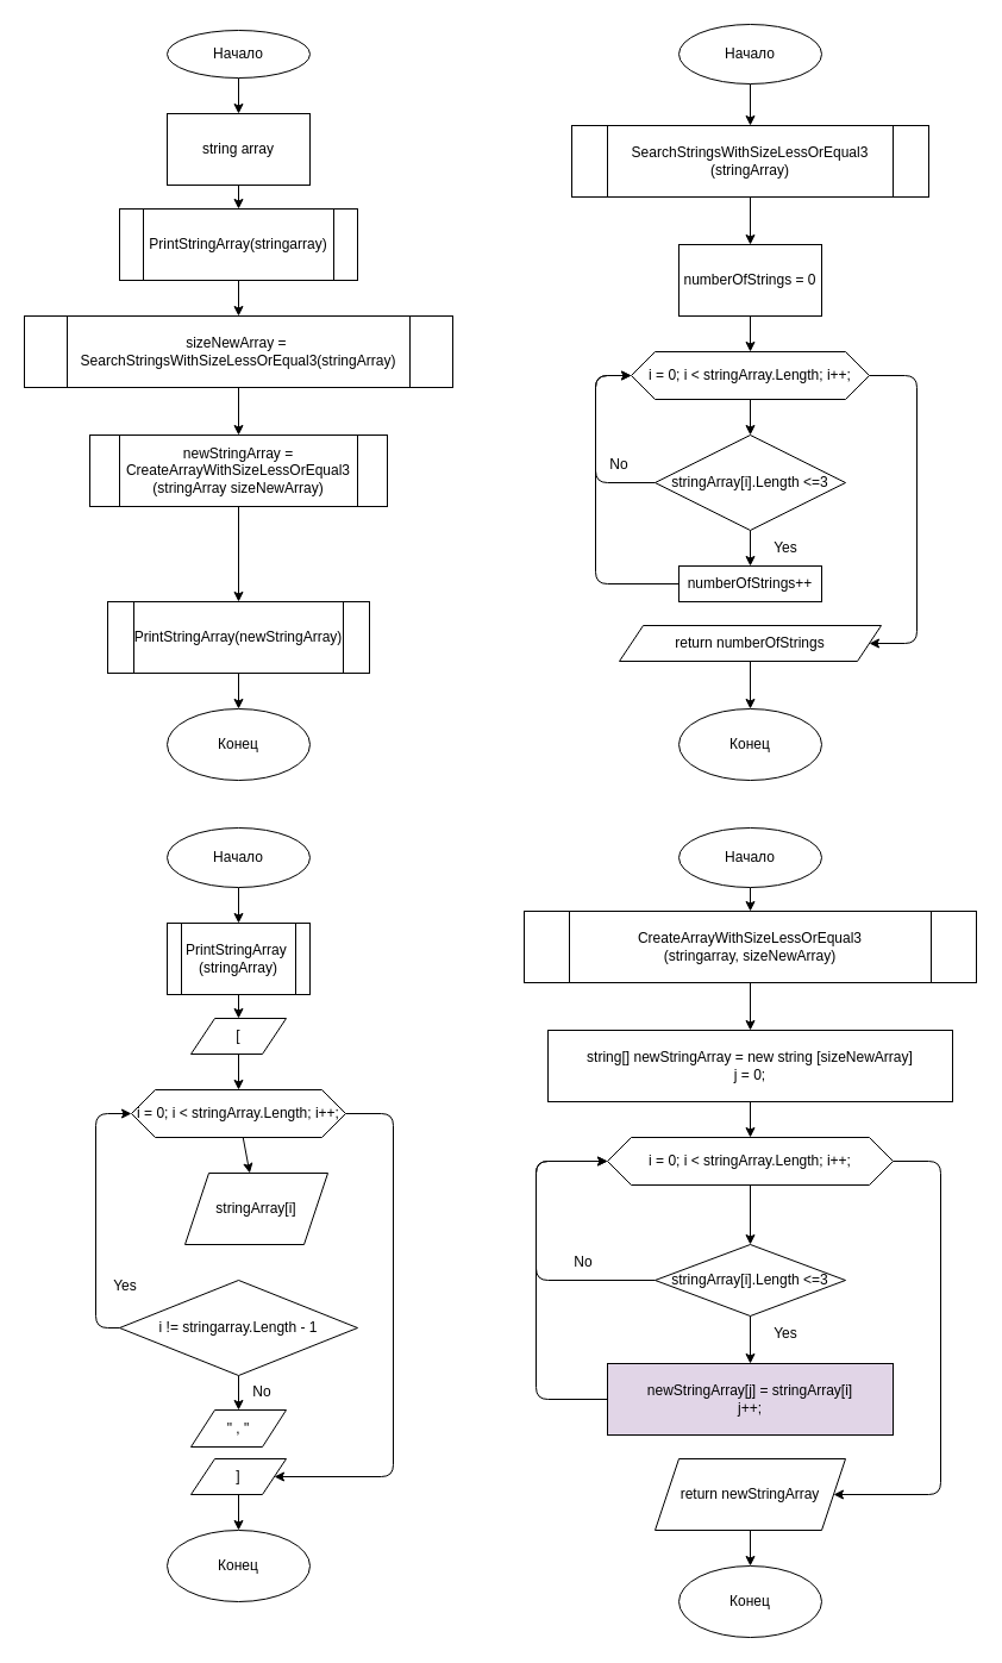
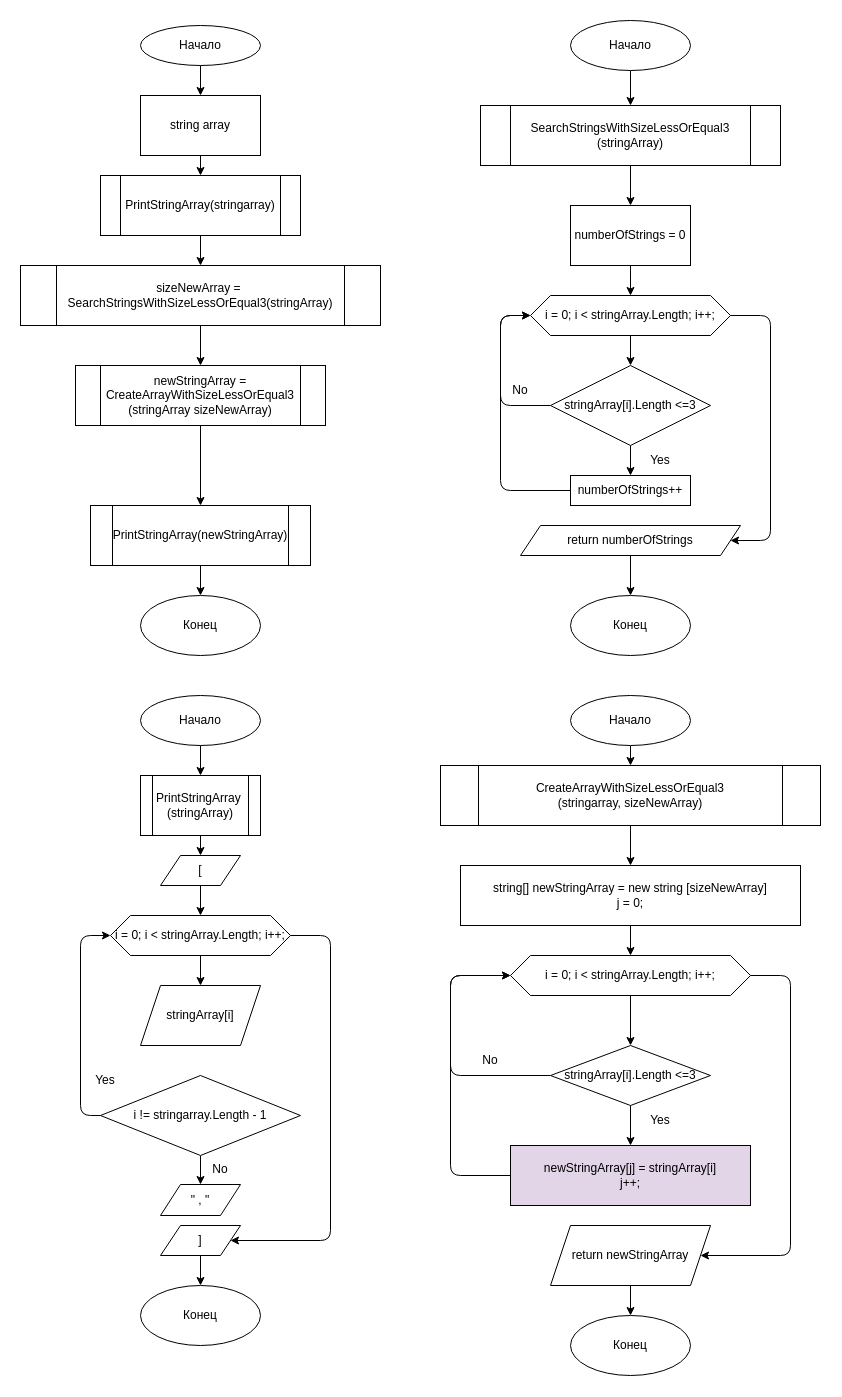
  <mxCell id="0" />
  <mxCell id="1" parent="0" />
  <mxCell id="2" value="" style="edgeStyle=none;html=1;" edge="1" parent="1" source="3" target="5"><mxGeometry relative="1" as="geometry" /></mxCell>
  <mxCell id="3" value="Начало" style="ellipse;whiteSpace=wrap;html=1;" vertex="1" parent="1"><mxGeometry x="140" y="25" width="120" height="40" as="geometry" /></mxCell>
  <mxCell id="4" value="" style="edgeStyle=none;html=1;" edge="1" parent="1" source="5" target="7"><mxGeometry relative="1" as="geometry" /></mxCell>
  <mxCell id="5" value="string array" style="whiteSpace=wrap;html=1;" vertex="1" parent="1"><mxGeometry x="140" y="95" width="120" height="60" as="geometry" /></mxCell>
  <mxCell id="6" value="" style="edgeStyle=none;html=1;" edge="1" parent="1" source="7" target="9"><mxGeometry relative="1" as="geometry" /></mxCell>
  <mxCell id="7" value="PrintStringArray(stringarray)" style="shape=process;whiteSpace=wrap;html=1;backgroundOutline=1;" vertex="1" parent="1"><mxGeometry x="100" y="175" width="200" height="60" as="geometry" /></mxCell>
  <mxCell id="8" value="" style="edgeStyle=none;html=1;" edge="1" parent="1" source="9" target="11"><mxGeometry relative="1" as="geometry" /></mxCell>
  <mxCell id="9" value="sizeNewArray =&amp;nbsp;&lt;br&gt;SearchStringsWithSizeLessOrEqual3(stringArray)" style="shape=process;whiteSpace=wrap;html=1;backgroundOutline=1;" vertex="1" parent="1"><mxGeometry x="20" y="265" width="360" height="60" as="geometry" /></mxCell>
  <mxCell id="10" value="" style="edgeStyle=none;html=1;" edge="1" parent="1" source="11" target="13"><mxGeometry relative="1" as="geometry" /></mxCell>
  <mxCell id="11" value="newStringArray = CreateArrayWithSizeLessOrEqual3&lt;br&gt;(stringArray sizeNewArray)" style="shape=process;whiteSpace=wrap;html=1;backgroundOutline=1;" vertex="1" parent="1"><mxGeometry x="75" y="365" width="250" height="60" as="geometry" /></mxCell>
  <mxCell id="12" value="" style="edgeStyle=none;html=1;" edge="1" parent="1" source="13" target="14"><mxGeometry relative="1" as="geometry" /></mxCell>
  <mxCell id="13" value="PrintStringArray(newStringArray)" style="shape=process;whiteSpace=wrap;html=1;backgroundOutline=1;" vertex="1" parent="1"><mxGeometry y="505" width="220" height="60" as="geometry" x="90" /></mxCell>
  <mxCell id="14" value="Конец" style="ellipse;whiteSpace=wrap;html=1;" vertex="1" parent="1"><mxGeometry x="140" y="595" width="120" height="60" as="geometry" /></mxCell>
  <mxCell id="15" value="" style="edgeStyle=none;html=1;" edge="1" parent="1" source="16" target="18"><mxGeometry relative="1" as="geometry" /></mxCell>
  <mxCell id="16" value="Начало" style="ellipse;whiteSpace=wrap;html=1;" vertex="1" parent="1"><mxGeometry x="570" y="20" width="120" height="50" as="geometry" /></mxCell>
  <mxCell id="17" value="" style="edgeStyle=none;html=1;" edge="1" parent="1" source="18" target="20"><mxGeometry relative="1" as="geometry" /></mxCell>
  <mxCell id="18" value="SearchStringsWithSizeLessOrEqual3&lt;br&gt;(stringArray)" style="shape=process;whiteSpace=wrap;html=1;backgroundOutline=1;" vertex="1" parent="1"><mxGeometry x="480" y="105" width="300" height="60" as="geometry" /></mxCell>
  <mxCell id="19" value="" style="edgeStyle=none;html=1;" edge="1" parent="1" source="20" target="23"><mxGeometry relative="1" as="geometry" /></mxCell>
  <mxCell id="20" value="numberOfStrings = 0" style="whiteSpace=wrap;html=1;" vertex="1" parent="1"><mxGeometry x="570" y="205" width="120" height="60" as="geometry" /></mxCell>
  <mxCell id="21" value="" style="edgeStyle=none;html=1;" edge="1" parent="1" source="23" target="26"><mxGeometry relative="1" as="geometry" /></mxCell>
  <mxCell id="22" style="edgeStyle=none;html=1;entryX=1;entryY=0.5;entryDx=0;entryDy=0;" edge="1" parent="1" source="23" target="30"><mxGeometry relative="1" as="geometry"><mxPoint x="770" y="595" as="targetPoint" /><Array as="points"><mxPoint x="770" y="315" /><mxPoint x="770" y="540" /></Array></mxGeometry></mxCell>
  <mxCell id="23" value="i = 0; i &amp;lt; stringArray.Length; i++;" style="shape=hexagon;perimeter=hexagonPerimeter2;whiteSpace=wrap;html=1;fixedSize=1;" vertex="1" parent="1"><mxGeometry x="530" y="295" width="200" height="40" as="geometry" /></mxCell>
  <mxCell id="24" value="" style="edgeStyle=none;html=1;" edge="1" parent="1" source="26" target="28"><mxGeometry relative="1" as="geometry" /></mxCell>
  <mxCell id="25" style="edgeStyle=none;html=1;" edge="1" parent="1" source="26"><mxGeometry relative="1" as="geometry"><mxPoint x="530" y="315" as="targetPoint" /><Array as="points"><mxPoint x="500" y="405" /><mxPoint x="500" y="315" /></Array></mxGeometry></mxCell>
  <mxCell id="26" value="stringArray[i].Length &amp;lt;=3" style="rhombus;whiteSpace=wrap;html=1;" vertex="1" parent="1"><mxGeometry x="550" y="365" width="160" height="80" as="geometry" /></mxCell>
  <mxCell id="27" style="edgeStyle=none;html=1;entryX=0;entryY=0.5;entryDx=0;entryDy=0;" edge="1" parent="1" source="28" target="23"><mxGeometry relative="1" as="geometry"><Array as="points"><mxPoint x="500" y="490" /><mxPoint x="500" y="315" /></Array></mxGeometry></mxCell>
  <mxCell id="28" value="numberOfStrings++" style="whiteSpace=wrap;html=1;" vertex="1" parent="1"><mxGeometry x="570" y="475" width="120" height="30" as="geometry" /></mxCell>
  <mxCell id="29" value="" style="edgeStyle=none;html=1;" edge="1" parent="1" source="30" target="31"><mxGeometry relative="1" as="geometry" /></mxCell>
  <mxCell id="30" value="return numberOfStrings" style="shape=parallelogram;perimeter=parallelogramPerimeter;whiteSpace=wrap;html=1;fixedSize=1;" vertex="1" parent="1"><mxGeometry x="520" y="525" width="220" height="30" as="geometry" /></mxCell>
  <mxCell id="31" value="Конец" style="ellipse;whiteSpace=wrap;html=1;" vertex="1" parent="1"><mxGeometry x="570" y="595" width="120" height="60" as="geometry" /></mxCell>
  <mxCell id="32" value="Yes" style="text;html=1;strokeColor=none;fillColor=none;align=center;verticalAlign=middle;whiteSpace=wrap;rounded=0;" vertex="1" parent="1"><mxGeometry x="630" y="445" width="60" height="30" as="geometry" /></mxCell>
  <mxCell id="33" value="No" style="text;html=1;strokeColor=none;fillColor=none;align=center;verticalAlign=middle;whiteSpace=wrap;rounded=0;" vertex="1" parent="1"><mxGeometry x="490" y="375" width="60" height="30" as="geometry" /></mxCell>
  <mxCell id="34" value="" style="edgeStyle=none;html=1;" edge="1" parent="1" source="35" target="39"><mxGeometry relative="1" as="geometry" /></mxCell>
  <mxCell id="35" value="Начало" style="ellipse;whiteSpace=wrap;html=1;" vertex="1" parent="1"><mxGeometry x="140" y="695" width="120" height="50" as="geometry" /></mxCell>
  <mxCell id="36" value="" style="edgeStyle=none;html=1;" edge="1" parent="1" source="37" target="56"><mxGeometry relative="1" as="geometry" /></mxCell>
  <mxCell id="37" value="Начало" style="ellipse;whiteSpace=wrap;html=1;" vertex="1" parent="1"><mxGeometry x="570" y="695" width="120" height="50" as="geometry" /></mxCell>
  <mxCell id="38" value="" style="edgeStyle=none;html=1;" edge="1" parent="1" source="39" target="41"><mxGeometry relative="1" as="geometry" /></mxCell>
  <mxCell id="39" value="PrintStringArray&amp;nbsp;&lt;br&gt;(stringArray)" style="shape=process;whiteSpace=wrap;html=1;backgroundOutline=1;" vertex="1" parent="1"><mxGeometry x="140" y="775" width="120" height="60" as="geometry" /></mxCell>
  <mxCell id="40" value="" style="edgeStyle=none;html=1;" edge="1" parent="1" source="41" target="44"><mxGeometry relative="1" as="geometry" /></mxCell>
  <mxCell id="41" value="[" style="shape=parallelogram;perimeter=parallelogramPerimeter;whiteSpace=wrap;html=1;fixedSize=1;" vertex="1" parent="1"><mxGeometry x="160" y="855" width="80" height="30" as="geometry" /></mxCell>
  <mxCell id="42" value="" style="edgeStyle=none;html=1;" edge="1" parent="1" source="44" target="45"><mxGeometry relative="1" as="geometry" /></mxCell>
  <mxCell id="43" style="edgeStyle=none;html=1;" edge="1" parent="1" source="44" target="51"><mxGeometry relative="1" as="geometry"><mxPoint x="300" y="1255" as="targetPoint" /><Array as="points"><mxPoint x="330" y="935" /><mxPoint x="330" y="1240" /></Array></mxGeometry></mxCell>
  <mxCell id="44" value="i = 0; i &amp;lt; stringArray.Length; i++;" style="shape=hexagon;perimeter=hexagonPerimeter2;whiteSpace=wrap;html=1;fixedSize=1;" vertex="1" parent="1"><mxGeometry x="110" y="915" width="180" height="40" as="geometry" /></mxCell>
- <mxCell id="45" value="stringArray[i]" style="shape=parallelogram;perimeter=parallelogramPerimeter;whiteSpace=wrap;html=1;fixedSize=1;" vertex="1" parent="1"><mxGeometry x="155" y="985" width="120" height="60" as="geometry" /></mxCell>
+ <mxCell id="45" value="stringArray[i]" style="shape=parallelogram;perimeter=parallelogramPerimeter;whiteSpace=wrap;html=1;fixedSize=1;" vertex="1" parent="1"><mxGeometry x="140" y="985" width="120" height="60" as="geometry" /></mxCell>
  <mxCell id="46" value="" style="edgeStyle=none;html=1;" edge="1" parent="1" source="48" target="49"><mxGeometry relative="1" as="geometry" /></mxCell>
  <mxCell id="47" style="edgeStyle=none;html=1;entryX=0;entryY=0.5;entryDx=0;entryDy=0;" edge="1" parent="1" source="48" target="44"><mxGeometry relative="1" as="geometry"><Array as="points"><mxPoint x="80" y="1115" /><mxPoint x="80" y="935" /></Array></mxGeometry></mxCell>
  <mxCell id="48" value="i != stringarray.Length - 1" style="rhombus;whiteSpace=wrap;html=1;" vertex="1" parent="1"><mxGeometry x="100" y="1075" width="200" height="80" as="geometry" /></mxCell>
  <mxCell id="49" value="&quot; , &quot;" style="shape=parallelogram;perimeter=parallelogramPerimeter;whiteSpace=wrap;html=1;fixedSize=1;" vertex="1" parent="1"><mxGeometry x="160" y="1184" width="80" height="31" as="geometry" /></mxCell>
  <mxCell id="50" value="" style="edgeStyle=none;html=1;" edge="1" parent="1" source="51" target="52"><mxGeometry relative="1" as="geometry" /></mxCell>
  <mxCell id="51" value="]" style="shape=parallelogram;perimeter=parallelogramPerimeter;whiteSpace=wrap;html=1;fixedSize=1;" vertex="1" parent="1"><mxGeometry x="160" y="1225" width="80" height="30" as="geometry" /></mxCell>
  <mxCell id="52" value="Конец" style="ellipse;whiteSpace=wrap;html=1;" vertex="1" parent="1"><mxGeometry x="140" y="1285" width="120" height="60" as="geometry" /></mxCell>
  <mxCell id="53" value="Yes" style="text;html=1;strokeColor=none;fillColor=none;align=center;verticalAlign=middle;whiteSpace=wrap;rounded=0;" vertex="1" parent="1"><mxGeometry x="75" y="1065" width="60" height="30" as="geometry" /></mxCell>
  <mxCell id="54" value="No" style="text;html=1;strokeColor=none;fillColor=none;align=center;verticalAlign=middle;whiteSpace=wrap;rounded=0;" vertex="1" parent="1"><mxGeometry x="190" y="1154" width="60" height="30" as="geometry" /></mxCell>
  <mxCell id="55" value="" style="edgeStyle=none;html=1;" edge="1" parent="1" source="56" target="58"><mxGeometry relative="1" as="geometry" /></mxCell>
  <mxCell id="56" value="CreateArrayWithSizeLessOrEqual3&lt;br&gt;(stringarray, sizeNewArray)" style="shape=process;whiteSpace=wrap;html=1;backgroundOutline=1;" vertex="1" parent="1"><mxGeometry x="440" y="765" width="380" height="60" as="geometry" /></mxCell>
  <mxCell id="57" value="" style="edgeStyle=none;html=1;" edge="1" parent="1" source="58" target="61"><mxGeometry relative="1" as="geometry" /></mxCell>
  <mxCell id="58" value="string[] newStringArray = new string [sizeNewArray]&lt;br&gt;j = 0;" style="whiteSpace=wrap;html=1;" vertex="1" parent="1"><mxGeometry x="460" y="865" width="340" height="60" as="geometry" /></mxCell>
  <mxCell id="59" value="" style="edgeStyle=none;html=1;" edge="1" parent="1" source="61" target="64"><mxGeometry relative="1" as="geometry" /></mxCell>
  <mxCell id="60" style="edgeStyle=none;html=1;" edge="1" parent="1" source="61" target="70"><mxGeometry relative="1" as="geometry"><mxPoint x="850" y="1175" as="targetPoint" /><Array as="points"><mxPoint x="790" y="975" /><mxPoint x="790" y="1255" /></Array></mxGeometry></mxCell>
  <mxCell id="61" value="i = 0; i &amp;lt; stringArray.Length; i++;" style="shape=hexagon;perimeter=hexagonPerimeter2;whiteSpace=wrap;html=1;fixedSize=1;" vertex="1" parent="1"><mxGeometry x="510" y="955" width="240" height="40" as="geometry" /></mxCell>
  <mxCell id="62" value="" style="edgeStyle=none;html=1;" edge="1" parent="1" source="64" target="66"><mxGeometry relative="1" as="geometry" /></mxCell>
  <mxCell id="63" style="edgeStyle=none;html=1;entryX=0;entryY=0.5;entryDx=0;entryDy=0;" edge="1" parent="1" source="64" target="61"><mxGeometry relative="1" as="geometry"><mxPoint x="500" y="975" as="targetPoint" /><Array as="points"><mxPoint x="450" y="1075" /><mxPoint x="450" y="975" /></Array></mxGeometry></mxCell>
  <mxCell id="64" value="stringArray[i].Length &amp;lt;=3" style="rhombus;whiteSpace=wrap;html=1;" vertex="1" parent="1"><mxGeometry x="550" y="1045" width="160" height="60" as="geometry" /></mxCell>
  <mxCell id="65" style="edgeStyle=none;html=1;entryX=0;entryY=0.5;entryDx=0;entryDy=0;" edge="1" parent="1" source="66" target="61"><mxGeometry relative="1" as="geometry"><mxPoint x="420" y="1035" as="targetPoint" /><Array as="points"><mxPoint x="450" y="1175" /><mxPoint x="450" y="975" /></Array></mxGeometry></mxCell>
  <mxCell id="66" value="newStringArray[j] = stringArray[i]&lt;br&gt;j++;" style="whiteSpace=wrap;html=1;fillColor=#e1d5e7;" vertex="1" parent="1"><mxGeometry x="510" y="1145" width="240" height="60" as="geometry" /></mxCell>
  <mxCell id="67" value="No" style="text;html=1;strokeColor=none;fillColor=none;align=center;verticalAlign=middle;whiteSpace=wrap;rounded=0;" vertex="1" parent="1"><mxGeometry x="460" y="1045" width="60" height="30" as="geometry" /></mxCell>
  <mxCell id="68" value="Yes" style="text;html=1;strokeColor=none;fillColor=none;align=center;verticalAlign=middle;whiteSpace=wrap;rounded=0;" vertex="1" parent="1"><mxGeometry x="630" y="1105" width="60" height="30" as="geometry" /></mxCell>
  <mxCell id="69" value="" style="edgeStyle=none;html=1;" edge="1" parent="1" source="70" target="71"><mxGeometry relative="1" as="geometry" /></mxCell>
  <mxCell id="70" value="return newStringArray" style="shape=parallelogram;perimeter=parallelogramPerimeter;whiteSpace=wrap;html=1;fixedSize=1;" vertex="1" parent="1"><mxGeometry x="550" y="1225" width="160" height="60" as="geometry" /></mxCell>
  <mxCell id="71" value="Конец" style="ellipse;whiteSpace=wrap;html=1;" vertex="1" parent="1"><mxGeometry x="570" y="1315" width="120" height="60" as="geometry" /></mxCell>
